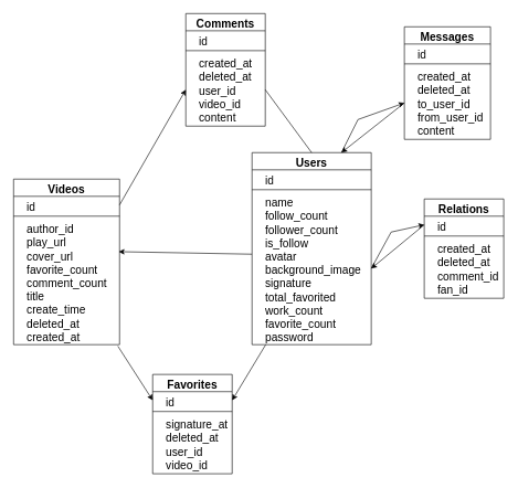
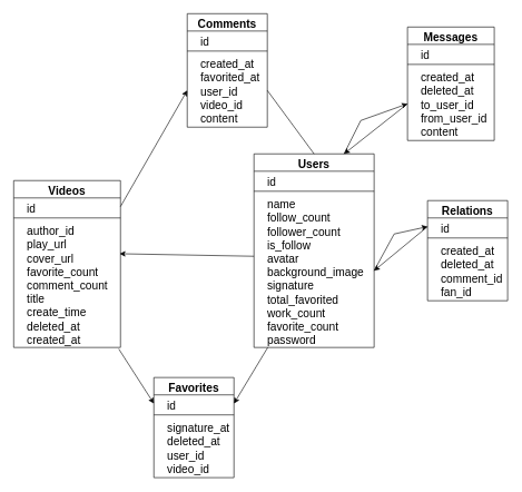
  <mxCell id="0" />
  <mxCell id="1" parent="0" />
  <mxCell id="2" value="Comments" style="swimlane;fontStyle=1;align=center;verticalAlign=top;childLayout=stackLayout;horizontal=1;startSize=26;horizontalStack=0;resizeParent=1;resizeParentMax=0;resizeLast=0;collapsible=1;marginBottom=0;whiteSpace=wrap;html=1;fillColor=none;fontSize=17;" parent="1" vertex="1"><mxGeometry x="280" y="20" width="120" height="170" as="geometry" /></mxCell>
  <mxCell id="3" value="&amp;nbsp; &amp;nbsp;id" style="text;strokeColor=none;fillColor=none;align=left;verticalAlign=top;spacingLeft=4;spacingRight=4;overflow=hidden;rotatable=0;points=[[0,0.5],[1,0.5]];portConstraint=eastwest;whiteSpace=wrap;html=1;fontSize=17;" parent="2" vertex="1"><mxGeometry y="26" width="120" height="26" as="geometry" /></mxCell>
  <mxCell id="4" value="" style="line;strokeWidth=1;fillColor=none;align=left;verticalAlign=middle;spacingTop=-1;spacingLeft=3;spacingRight=3;rotatable=0;labelPosition=right;points=[];portConstraint=eastwest;strokeColor=inherit;fontSize=17;" parent="2" vertex="1"><mxGeometry y="52" width="120" height="8" as="geometry" /></mxCell>
- <mxCell id="5" value="&amp;nbsp; &amp;nbsp;created_at&lt;br style=&quot;font-size: 17px;&quot;&gt;&amp;nbsp; &amp;nbsp;deleted_at&lt;br style=&quot;font-size: 17px;&quot;&gt;&amp;nbsp; &amp;nbsp;user_id&lt;br style=&quot;font-size: 17px;&quot;&gt;&amp;nbsp; &amp;nbsp;video_id&lt;br style=&quot;font-size: 17px;&quot;&gt;&amp;nbsp; &amp;nbsp;content" style="text;strokeColor=none;fillColor=none;align=left;verticalAlign=top;spacingLeft=4;spacingRight=4;overflow=hidden;rotatable=0;points=[[0,0.5],[1,0.5]];portConstraint=eastwest;whiteSpace=wrap;html=1;fontSize=17;" parent="2" vertex="1"><mxGeometry y="60" width="120" height="110" as="geometry" /></mxCell>
+ <mxCell id="5" value="&amp;nbsp; &amp;nbsp;created_at&lt;br style=&quot;font-size: 17px;&quot;&gt;&amp;nbsp; &amp;nbsp;favorited_at&lt;br style=&quot;font-size: 17px;&quot;&gt;&amp;nbsp; &amp;nbsp;user_id&lt;br style=&quot;font-size: 17px;&quot;&gt;&amp;nbsp; &amp;nbsp;video_id&lt;br style=&quot;font-size: 17px;&quot;&gt;&amp;nbsp; &amp;nbsp;content" style="text;strokeColor=none;fillColor=none;align=left;verticalAlign=top;spacingLeft=4;spacingRight=4;overflow=hidden;rotatable=0;points=[[0,0.5],[1,0.5]];portConstraint=eastwest;whiteSpace=wrap;html=1;fontSize=17;" parent="2" vertex="1"><mxGeometry y="60" width="120" height="110" as="geometry" /></mxCell>
  <mxCell id="6" value="Favorites" style="swimlane;fontStyle=1;align=center;verticalAlign=top;childLayout=stackLayout;horizontal=1;startSize=26;horizontalStack=0;resizeParent=1;resizeParentMax=0;resizeLast=0;collapsible=1;marginBottom=0;whiteSpace=wrap;html=1;fillColor=none;fontSize=17;" parent="1" vertex="1"><mxGeometry x="230" y="565" width="120" height="150" as="geometry" /></mxCell>
  <mxCell id="7" value="&amp;nbsp; &amp;nbsp;id" style="text;strokeColor=none;fillColor=none;align=left;verticalAlign=top;spacingLeft=4;spacingRight=4;overflow=hidden;rotatable=0;points=[[0,0.5],[1,0.5]];portConstraint=eastwest;whiteSpace=wrap;html=1;fontSize=17;" parent="6" vertex="1"><mxGeometry y="26" width="120" height="26" as="geometry" /></mxCell>
  <mxCell id="8" value="" style="line;strokeWidth=1;fillColor=none;align=left;verticalAlign=middle;spacingTop=-1;spacingLeft=3;spacingRight=3;rotatable=0;labelPosition=right;points=[];portConstraint=eastwest;strokeColor=inherit;fontSize=17;" parent="6" vertex="1"><mxGeometry y="52" width="120" height="8" as="geometry" /></mxCell>
  <mxCell id="9" value="&amp;nbsp; &amp;nbsp;signature_at&lt;br style=&quot;font-size: 17px;&quot;&gt;&amp;nbsp; &amp;nbsp;deleted_at&lt;br style=&quot;font-size: 17px;&quot;&gt;&amp;nbsp; &amp;nbsp;user_id&lt;br style=&quot;font-size: 17px;&quot;&gt;&amp;nbsp; &amp;nbsp;video_id" style="text;strokeColor=none;fillColor=none;align=left;verticalAlign=top;spacingLeft=4;spacingRight=4;overflow=hidden;rotatable=0;points=[[0,0.5],[1,0.5]];portConstraint=eastwest;whiteSpace=wrap;html=1;fontSize=17;" parent="6" vertex="1"><mxGeometry y="60" width="120" height="90" as="geometry" /></mxCell>
  <mxCell id="10" value="Messages" style="swimlane;fontStyle=1;align=center;verticalAlign=top;childLayout=stackLayout;horizontal=1;startSize=26;horizontalStack=0;resizeParent=1;resizeParentMax=0;resizeLast=0;collapsible=1;marginBottom=0;whiteSpace=wrap;html=1;fillColor=none;fontSize=17;" parent="1" vertex="1"><mxGeometry x="610" y="40" width="130" height="170" as="geometry" /></mxCell>
  <mxCell id="11" value="&amp;nbsp; &amp;nbsp;id" style="text;strokeColor=none;fillColor=none;align=left;verticalAlign=top;spacingLeft=4;spacingRight=4;overflow=hidden;rotatable=0;points=[[0,0.5],[1,0.5]];portConstraint=eastwest;whiteSpace=wrap;html=1;fontSize=17;" parent="10" vertex="1"><mxGeometry y="26" width="130" height="26" as="geometry" /></mxCell>
  <mxCell id="12" value="" style="line;strokeWidth=1;fillColor=none;align=left;verticalAlign=middle;spacingTop=-1;spacingLeft=3;spacingRight=3;rotatable=0;labelPosition=right;points=[];portConstraint=eastwest;strokeColor=inherit;fontSize=17;" parent="10" vertex="1"><mxGeometry y="52" width="130" height="8" as="geometry" /></mxCell>
  <mxCell id="13" value="&amp;nbsp; &amp;nbsp;created_at&lt;br style=&quot;font-size: 17px;&quot;&gt;&amp;nbsp; &amp;nbsp;deleted_at&lt;br style=&quot;font-size: 17px;&quot;&gt;&amp;nbsp; &amp;nbsp;to_user_id&lt;br style=&quot;font-size: 17px;&quot;&gt;&amp;nbsp; &amp;nbsp;from_user_id&lt;br&gt;&amp;nbsp; &amp;nbsp;content" style="text;strokeColor=none;fillColor=none;align=left;verticalAlign=top;spacingLeft=4;spacingRight=4;overflow=hidden;rotatable=0;points=[[0,0.5],[1,0.5]];portConstraint=eastwest;whiteSpace=wrap;html=1;fontSize=17;" parent="10" vertex="1"><mxGeometry y="60" width="130" height="110" as="geometry" /></mxCell>
  <mxCell id="14" value="Relations" style="swimlane;fontStyle=1;align=center;verticalAlign=top;childLayout=stackLayout;horizontal=1;startSize=26;horizontalStack=0;resizeParent=1;resizeParentMax=0;resizeLast=0;collapsible=1;marginBottom=0;whiteSpace=wrap;html=1;fillColor=none;fontSize=17;" parent="1" vertex="1"><mxGeometry x="640" y="300" width="120" height="150" as="geometry" /></mxCell>
  <mxCell id="15" value="&amp;nbsp; &amp;nbsp;id" style="text;strokeColor=none;fillColor=none;align=left;verticalAlign=top;spacingLeft=4;spacingRight=4;overflow=hidden;rotatable=0;points=[[0,0.5],[1,0.5]];portConstraint=eastwest;whiteSpace=wrap;html=1;fontSize=17;" parent="14" vertex="1"><mxGeometry y="26" width="120" height="26" as="geometry" /></mxCell>
  <mxCell id="16" value="" style="line;strokeWidth=1;fillColor=none;align=left;verticalAlign=middle;spacingTop=-1;spacingLeft=3;spacingRight=3;rotatable=0;labelPosition=right;points=[];portConstraint=eastwest;strokeColor=inherit;fontSize=17;" parent="14" vertex="1"><mxGeometry y="52" width="120" height="8" as="geometry" /></mxCell>
  <mxCell id="17" value="&amp;nbsp; &amp;nbsp;created_at&lt;br style=&quot;font-size: 17px;&quot;&gt;&amp;nbsp; &amp;nbsp;deleted_at&lt;br style=&quot;font-size: 17px;&quot;&gt;&amp;nbsp; &amp;nbsp;comment_id&lt;br&gt;&amp;nbsp; &amp;nbsp;fan_id" style="text;strokeColor=none;fillColor=none;align=left;verticalAlign=top;spacingLeft=4;spacingRight=4;overflow=hidden;rotatable=0;points=[[0,0.5],[1,0.5]];portConstraint=eastwest;whiteSpace=wrap;html=1;fontSize=17;" parent="14" vertex="1"><mxGeometry y="60" width="120" height="90" as="geometry" /></mxCell>
  <mxCell id="18" value="Users" style="swimlane;fontStyle=1;align=center;verticalAlign=top;childLayout=stackLayout;horizontal=1;startSize=26;horizontalStack=0;resizeParent=1;resizeParentMax=0;resizeLast=0;collapsible=1;marginBottom=0;whiteSpace=wrap;html=1;fillColor=none;fontSize=17;" parent="1" vertex="1"><mxGeometry x="380" y="230" width="180" height="290" as="geometry" /></mxCell>
  <mxCell id="19" value="&amp;nbsp; &amp;nbsp;id" style="text;strokeColor=none;fillColor=none;align=left;verticalAlign=top;spacingLeft=4;spacingRight=4;overflow=hidden;rotatable=0;points=[[0,0.5],[1,0.5]];portConstraint=eastwest;whiteSpace=wrap;html=1;fontSize=17;" parent="18" vertex="1"><mxGeometry y="26" width="180" height="26" as="geometry" /></mxCell>
  <mxCell id="20" value="" style="line;strokeWidth=1;fillColor=none;align=left;verticalAlign=middle;spacingTop=-1;spacingLeft=3;spacingRight=3;rotatable=0;labelPosition=right;points=[];portConstraint=eastwest;strokeColor=inherit;fontSize=17;" parent="18" vertex="1"><mxGeometry y="52" width="180" height="8" as="geometry" /></mxCell>
  <mxCell id="21" value="&lt;div&gt;&amp;nbsp; &amp;nbsp;name&amp;nbsp; &amp;nbsp; &amp;nbsp; &amp;nbsp; &amp;nbsp; &amp;nbsp; &amp;nbsp;&lt;/div&gt;&lt;div&gt;&amp;nbsp; &amp;nbsp;follow_count&amp;nbsp; &amp;nbsp; &amp;nbsp;&lt;/div&gt;&lt;div&gt;&amp;nbsp; &amp;nbsp;follower_count&amp;nbsp; &amp;nbsp;&lt;/div&gt;&lt;div&gt;&amp;nbsp; &amp;nbsp;is_follow&amp;nbsp; &amp;nbsp; &amp;nbsp; &amp;nbsp;&amp;nbsp;&lt;/div&gt;&lt;div&gt;&amp;nbsp; &amp;nbsp;avatar&amp;nbsp; &amp;nbsp; &amp;nbsp; &amp;nbsp; &amp;nbsp; &amp;nbsp;&lt;/div&gt;&lt;div&gt;&amp;nbsp; &amp;nbsp;background_image&amp;nbsp;&lt;/div&gt;&lt;div&gt;&amp;nbsp; &amp;nbsp;signature&amp;nbsp; &amp;nbsp; &amp;nbsp; &amp;nbsp;&amp;nbsp;&lt;/div&gt;&lt;div&gt;&amp;nbsp; &amp;nbsp;total_favorited&amp;nbsp;&amp;nbsp;&lt;/div&gt;&lt;div&gt;&amp;nbsp; &amp;nbsp;work_count&amp;nbsp; &amp;nbsp; &amp;nbsp; &amp;nbsp;&lt;/div&gt;&lt;div&gt;&amp;nbsp; &amp;nbsp;favorite_count&amp;nbsp; &amp;nbsp;&lt;/div&gt;&lt;div&gt;&amp;nbsp; &amp;nbsp;password&amp;nbsp; &amp;nbsp; &amp;nbsp; &amp;nbsp; &amp;nbsp;&lt;/div&gt;&lt;div&gt;&lt;br&gt;&lt;/div&gt;" style="text;strokeColor=none;fillColor=none;align=left;verticalAlign=top;spacingLeft=4;spacingRight=4;overflow=hidden;rotatable=0;points=[[0,0.5],[1,0.5]];portConstraint=eastwest;whiteSpace=wrap;html=1;fontSize=17;" parent="18" vertex="1"><mxGeometry y="60" width="180" height="230" as="geometry" /></mxCell>
  <mxCell id="22" value="Videos" style="swimlane;fontStyle=1;align=center;verticalAlign=top;childLayout=stackLayout;horizontal=1;startSize=26;horizontalStack=0;resizeParent=1;resizeParentMax=0;resizeLast=0;collapsible=1;marginBottom=0;whiteSpace=wrap;html=1;fillColor=none;fontSize=17;" parent="1" vertex="1"><mxGeometry x="20" y="270" width="160" height="250" as="geometry" /></mxCell>
  <mxCell id="23" value="&amp;nbsp; &amp;nbsp;id" style="text;strokeColor=none;fillColor=none;align=left;verticalAlign=top;spacingLeft=4;spacingRight=4;overflow=hidden;rotatable=0;points=[[0,0.5],[1,0.5]];portConstraint=eastwest;whiteSpace=wrap;html=1;fontSize=17;" parent="22" vertex="1"><mxGeometry y="26" width="160" height="26" as="geometry" /></mxCell>
  <mxCell id="24" value="" style="line;strokeWidth=1;fillColor=none;align=left;verticalAlign=middle;spacingTop=-1;spacingLeft=3;spacingRight=3;rotatable=0;labelPosition=right;points=[];portConstraint=eastwest;strokeColor=inherit;fontSize=17;" parent="22" vertex="1"><mxGeometry y="52" width="160" height="8" as="geometry" /></mxCell>
  <mxCell id="25" value="&lt;div&gt;&lt;div&gt;&amp;nbsp; &amp;nbsp;author_id&amp;nbsp; &amp;nbsp; &amp;nbsp;&amp;nbsp;&lt;/div&gt;&lt;div&gt;&amp;nbsp; &amp;nbsp;play_url&amp;nbsp; &amp;nbsp; &amp;nbsp; &amp;nbsp;&lt;/div&gt;&lt;div&gt;&amp;nbsp; &amp;nbsp;cover_url&amp;nbsp; &amp;nbsp; &amp;nbsp;&amp;nbsp;&lt;/div&gt;&lt;div&gt;&amp;nbsp; &amp;nbsp;favorite_count&amp;nbsp;&lt;/div&gt;&lt;div&gt;&amp;nbsp; &amp;nbsp;comment_count&amp;nbsp;&amp;nbsp;&lt;/div&gt;&lt;div&gt;&amp;nbsp; &amp;nbsp;title&amp;nbsp; &amp;nbsp; &amp;nbsp; &amp;nbsp; &amp;nbsp;&amp;nbsp;&lt;/div&gt;&lt;div&gt;&amp;nbsp; &amp;nbsp;create_time&amp;nbsp; &amp;nbsp;&amp;nbsp;&lt;/div&gt;&lt;div&gt;&amp;nbsp; &amp;nbsp;deleted_at&amp;nbsp; &amp;nbsp; &amp;nbsp;&lt;/div&gt;&lt;div&gt;&amp;nbsp; &amp;nbsp;created_at&amp;nbsp; &amp;nbsp; &amp;nbsp;&lt;/div&gt;&lt;div&gt;&lt;br&gt;&lt;/div&gt;&lt;/div&gt;" style="text;strokeColor=none;fillColor=none;align=left;verticalAlign=top;spacingLeft=4;spacingRight=4;overflow=hidden;rotatable=0;points=[[0,0.5],[1,0.5]];portConstraint=eastwest;whiteSpace=wrap;html=1;fontSize=17;" parent="22" vertex="1"><mxGeometry y="60" width="160" height="190" as="geometry" /></mxCell>
  <mxCell id="26" value="" style="endArrow=classic;html=1;rounded=0;entryX=0;entryY=0.5;entryDx=0;entryDy=0;exitX=1;exitY=0.5;exitDx=0;exitDy=0;" edge="1" parent="1" source="23" target="5"><mxGeometry width="50" height="50" relative="1" as="geometry"><mxPoint x="360" y="360" as="sourcePoint" /><mxPoint x="410" y="310" as="targetPoint" /></mxGeometry></mxCell>
  <mxCell id="27" value="" style="endArrow=none;html=1;rounded=0;entryX=1;entryY=0.5;entryDx=0;entryDy=0;exitX=0.5;exitY=0;exitDx=0;exitDy=0;" edge="1" parent="1" source="18" target="5"><mxGeometry width="50" height="50" relative="1" as="geometry"><mxPoint x="360" y="360" as="sourcePoint" /><mxPoint x="410" y="310" as="targetPoint" /></mxGeometry></mxCell>
  <mxCell id="28" value="" style="endArrow=classic;html=1;rounded=0;exitX=-0.001;exitY=0.406;exitDx=0;exitDy=0;exitPerimeter=0;entryX=0.992;entryY=0.261;entryDx=0;entryDy=0;entryPerimeter=0;" edge="1" parent="1" source="21" target="25"><mxGeometry width="50" height="50" relative="1" as="geometry"><mxPoint x="360" y="360" as="sourcePoint" /><mxPoint x="410" y="310" as="targetPoint" /></mxGeometry></mxCell>
  <mxCell id="29" value="" style="endArrow=classic;html=1;rounded=0;entryX=0;entryY=0.5;entryDx=0;entryDy=0;exitX=0.75;exitY=0;exitDx=0;exitDy=0;" edge="1" parent="1" source="18" target="13"><mxGeometry width="50" height="50" relative="1" as="geometry"><mxPoint x="360" y="360" as="sourcePoint" /><mxPoint x="410" y="310" as="targetPoint" /><Array as="points"><mxPoint x="540" y="180" /></Array></mxGeometry></mxCell>
  <mxCell id="30" value="" style="endArrow=classic;html=1;rounded=0;exitX=0;exitY=0.5;exitDx=0;exitDy=0;entryX=0.75;entryY=0;entryDx=0;entryDy=0;" edge="1" parent="1" source="13" target="18"><mxGeometry width="50" height="50" relative="1" as="geometry"><mxPoint x="360" y="360" as="sourcePoint" /><mxPoint x="540" y="230" as="targetPoint" /></mxGeometry></mxCell>
  <mxCell id="31" value="" style="endArrow=classic;html=1;rounded=0;entryX=0;entryY=0.5;entryDx=0;entryDy=0;exitX=1;exitY=0.5;exitDx=0;exitDy=0;" edge="1" parent="1" source="21" target="15"><mxGeometry width="50" height="50" relative="1" as="geometry"><mxPoint x="360" y="360" as="sourcePoint" /><mxPoint x="410" y="310" as="targetPoint" /><Array as="points"><mxPoint x="590" y="350" /></Array></mxGeometry></mxCell>
  <mxCell id="32" value="" style="endArrow=classic;html=1;rounded=0;exitX=0;exitY=0.5;exitDx=0;exitDy=0;entryX=1;entryY=0.5;entryDx=0;entryDy=0;" edge="1" parent="1" source="15" target="21"><mxGeometry width="50" height="50" relative="1" as="geometry"><mxPoint x="620" y="165" as="sourcePoint" /><mxPoint x="525" y="240" as="targetPoint" /></mxGeometry></mxCell>
  <mxCell id="33" value="" style="endArrow=classic;html=1;rounded=0;exitX=0.984;exitY=1.012;exitDx=0;exitDy=0;exitPerimeter=0;entryX=0;entryY=0.5;entryDx=0;entryDy=0;" edge="1" parent="1" source="25" target="7"><mxGeometry width="50" height="50" relative="1" as="geometry"><mxPoint x="360" y="470" as="sourcePoint" /><mxPoint x="410" y="420" as="targetPoint" /></mxGeometry></mxCell>
  <mxCell id="34" value="" style="endArrow=classic;html=1;rounded=0;entryX=1;entryY=0.5;entryDx=0;entryDy=0;" edge="1" parent="1" source="21" target="7"><mxGeometry width="50" height="50" relative="1" as="geometry"><mxPoint x="360" y="470" as="sourcePoint" /><mxPoint x="410" y="420" as="targetPoint" /></mxGeometry></mxCell>
